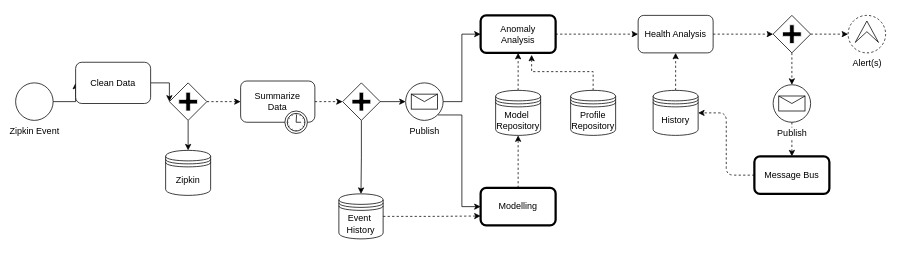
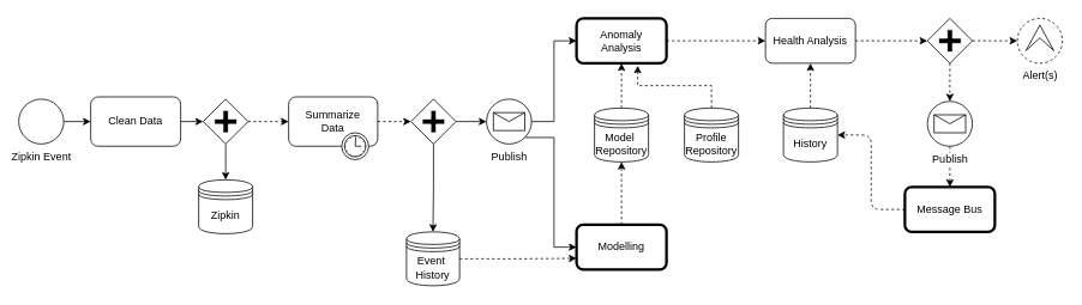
  <mxCell id="0" />
  <mxCell id="1" parent="0" />
  <mxCell id="2" style="edgeStyle=orthogonalEdgeStyle;rounded=0;orthogonalLoop=1;jettySize=auto;html=1;exitX=1;exitY=0.5;exitDx=0;exitDy=0;entryX=0;entryY=0.5;entryDx=0;entryDy=0;" edge="1" parent="1" source="3" target="8"><mxGeometry relative="1" as="geometry" /></mxCell>
  <mxCell id="3" value="Zipkin Event" style="shape=mxgraph.bpmn.shape;html=1;verticalLabelPosition=bottom;labelBackgroundColor=#ffffff;verticalAlign=top;align=center;perimeter=ellipsePerimeter;outlineConnect=0;outline=standard;symbol=general;" vertex="1" parent="1"><mxGeometry x="20" y="110" width="50" height="50" as="geometry" /></mxCell>
  <mxCell id="4" style="edgeStyle=orthogonalEdgeStyle;rounded=0;orthogonalLoop=1;jettySize=auto;html=1;exitX=0.5;exitY=1;exitDx=0;exitDy=0;entryX=0.5;entryY=0;entryDx=0;entryDy=0;" edge="1" parent="1" source="6" target="9"><mxGeometry relative="1" as="geometry" /></mxCell>
  <mxCell id="5" style="edgeStyle=orthogonalEdgeStyle;rounded=0;orthogonalLoop=1;jettySize=auto;html=1;exitX=1;exitY=0.5;exitDx=0;exitDy=0;dashed=1;entryX=0;entryY=0.5;entryDx=0;entryDy=0;" edge="1" parent="1" source="6" target="30"><mxGeometry relative="1" as="geometry"><mxPoint x="310" y="135.5" as="targetPoint" /></mxGeometry></mxCell>
  <mxCell id="6" value="" style="shape=mxgraph.bpmn.shape;html=1;verticalLabelPosition=bottom;labelBackgroundColor=#ffffff;verticalAlign=top;align=center;perimeter=rhombusPerimeter;background=gateway;outlineConnect=0;outline=none;symbol=parallelGw;" vertex="1" parent="1"><mxGeometry x="225" y="110" width="50" height="50" as="geometry" /></mxCell>
  <mxCell id="7" style="edgeStyle=orthogonalEdgeStyle;rounded=0;orthogonalLoop=1;jettySize=auto;html=1;exitX=1;exitY=0.5;exitDx=0;exitDy=0;entryX=0;entryY=0.5;entryDx=0;entryDy=0;" edge="1" parent="1" source="8" target="6"><mxGeometry relative="1" as="geometry" /></mxCell>
- <mxCell id="8" value="Clean Data" style="shape=ext;rounded=1;html=1;whiteSpace=wrap;" vertex="1" parent="1"><mxGeometry x="100" y="82.5" width="100" height="55" as="geometry" /></mxCell>
+ <mxCell id="8" value="Clean Data" style="shape=ext;rounded=1;html=1;whiteSpace=wrap;" vertex="1" parent="1"><mxGeometry x="100" y="107.5" width="100" height="55" as="geometry" /></mxCell>
  <mxCell id="9" value="Zipkin" style="shape=datastore;whiteSpace=wrap;html=1;" vertex="1" parent="1"><mxGeometry x="220" y="200" width="60" height="60" as="geometry" /></mxCell>
  <mxCell id="10" style="edgeStyle=orthogonalEdgeStyle;rounded=0;orthogonalLoop=1;jettySize=auto;html=1;entryX=0;entryY=0.75;entryDx=0;entryDy=0;dashed=1;" edge="1" parent="1" source="11" target="21"><mxGeometry relative="1" as="geometry" /></mxCell>
  <mxCell id="11" value="Event&amp;nbsp;&lt;br&gt;History" style="shape=datastore;whiteSpace=wrap;html=1;" vertex="1" parent="1"><mxGeometry x="451" y="258" width="59" height="60" as="geometry" /></mxCell>
  <mxCell id="12" style="edgeStyle=orthogonalEdgeStyle;rounded=0;orthogonalLoop=1;jettySize=auto;html=1;exitX=1;exitY=0.5;exitDx=0;exitDy=0;entryX=0;entryY=0.5;entryDx=0;entryDy=0;" edge="1" parent="1" source="14" target="19"><mxGeometry relative="1" as="geometry" /></mxCell>
  <mxCell id="13" style="edgeStyle=orthogonalEdgeStyle;rounded=0;orthogonalLoop=1;jettySize=auto;html=1;exitX=0.855;exitY=0.855;exitDx=0;exitDy=0;exitPerimeter=0;entryX=0;entryY=0.5;entryDx=0;entryDy=0;" edge="1" parent="1" source="14" target="21"><mxGeometry relative="1" as="geometry" /></mxCell>
  <mxCell id="14" value="Publish" style="shape=mxgraph.bpmn.shape;html=1;verticalLabelPosition=bottom;labelBackgroundColor=#ffffff;verticalAlign=top;align=center;perimeter=ellipsePerimeter;outlineConnect=0;outline=standard;symbol=message;" vertex="1" parent="1"><mxGeometry x="540" y="110" width="50" height="50" as="geometry" /></mxCell>
  <mxCell id="15" style="edgeStyle=orthogonalEdgeStyle;rounded=0;orthogonalLoop=1;jettySize=auto;html=1;exitX=0.5;exitY=1;exitDx=0;exitDy=0;entryX=0.5;entryY=0;entryDx=0;entryDy=0;" edge="1" parent="1" source="17" target="11"><mxGeometry relative="1" as="geometry" /></mxCell>
  <mxCell id="16" style="edgeStyle=orthogonalEdgeStyle;rounded=0;orthogonalLoop=1;jettySize=auto;html=1;exitX=1;exitY=0.5;exitDx=0;exitDy=0;entryX=0;entryY=0.5;entryDx=0;entryDy=0;" edge="1" parent="1" source="17" target="14"><mxGeometry relative="1" as="geometry" /></mxCell>
  <mxCell id="17" value="" style="shape=mxgraph.bpmn.shape;html=1;verticalLabelPosition=bottom;labelBackgroundColor=#ffffff;verticalAlign=top;align=center;perimeter=rhombusPerimeter;background=gateway;outlineConnect=0;outline=none;symbol=parallelGw;" vertex="1" parent="1"><mxGeometry x="456" y="110" width="50" height="50" as="geometry" /></mxCell>
  <mxCell id="18" style="edgeStyle=orthogonalEdgeStyle;rounded=0;orthogonalLoop=1;jettySize=auto;html=1;exitX=1;exitY=0.5;exitDx=0;exitDy=0;entryX=0;entryY=0.5;entryDx=0;entryDy=0;dashed=1;" edge="1" parent="1" source="19" target="25"><mxGeometry relative="1" as="geometry" /></mxCell>
  <mxCell id="19" value="Anomaly &lt;br&gt;Analysis" style="shape=ext;rounded=1;html=1;whiteSpace=wrap;strokeWidth=3;" vertex="1" parent="1"><mxGeometry x="640" y="20" width="100" height="50" as="geometry" /></mxCell>
  <mxCell id="20" style="edgeStyle=orthogonalEdgeStyle;rounded=0;orthogonalLoop=1;jettySize=auto;html=1;exitX=0.5;exitY=0;exitDx=0;exitDy=0;entryX=0.5;entryY=1;entryDx=0;entryDy=0;dashed=1;" edge="1" parent="1" source="21" target="23"><mxGeometry relative="1" as="geometry" /></mxCell>
  <mxCell id="21" value="Modelling" style="shape=ext;rounded=1;html=1;whiteSpace=wrap;strokeWidth=3;" vertex="1" parent="1"><mxGeometry x="640" y="250" width="100" height="50" as="geometry" /></mxCell>
  <mxCell id="22" style="edgeStyle=orthogonalEdgeStyle;rounded=0;orthogonalLoop=1;jettySize=auto;html=1;entryX=0.5;entryY=1;entryDx=0;entryDy=0;dashed=1;" edge="1" parent="1" source="23" target="19"><mxGeometry relative="1" as="geometry" /></mxCell>
  <mxCell id="23" value="Model&amp;nbsp;&lt;br&gt;Repository" style="shape=datastore;whiteSpace=wrap;html=1;" vertex="1" parent="1"><mxGeometry x="660" y="120" width="60" height="60" as="geometry" /></mxCell>
  <mxCell id="24" style="edgeStyle=orthogonalEdgeStyle;rounded=0;orthogonalLoop=1;jettySize=auto;html=1;exitX=1;exitY=0.5;exitDx=0;exitDy=0;entryX=0;entryY=0.5;entryDx=0;entryDy=0;dashed=1;" edge="1" parent="1" source="25" target="28"><mxGeometry relative="1" as="geometry" /></mxCell>
  <mxCell id="25" value="Health Analysis" style="shape=ext;rounded=1;html=1;whiteSpace=wrap;" vertex="1" parent="1"><mxGeometry x="850" y="20" width="100" height="50" as="geometry" /></mxCell>
  <mxCell id="26" value="" style="edgeStyle=orthogonalEdgeStyle;rounded=0;orthogonalLoop=1;jettySize=auto;html=1;dashed=1;" edge="1" parent="1" source="28" target="36"><mxGeometry relative="1" as="geometry" /></mxCell>
  <mxCell id="27" style="edgeStyle=orthogonalEdgeStyle;rounded=0;orthogonalLoop=1;jettySize=auto;html=1;exitX=0.5;exitY=1;exitDx=0;exitDy=0;entryX=0.5;entryY=0;entryDx=0;entryDy=0;dashed=1;" edge="1" parent="1" source="28" target="38"><mxGeometry relative="1" as="geometry" /></mxCell>
  <mxCell id="28" value="" style="shape=mxgraph.bpmn.shape;html=1;verticalLabelPosition=bottom;labelBackgroundColor=#ffffff;verticalAlign=top;align=center;perimeter=rhombusPerimeter;background=gateway;outlineConnect=0;outline=none;symbol=parallelGw;" vertex="1" parent="1"><mxGeometry x="1030" y="20" width="50" height="50" as="geometry" /></mxCell>
  <mxCell id="29" style="edgeStyle=orthogonalEdgeStyle;rounded=0;orthogonalLoop=1;jettySize=auto;html=1;exitX=1;exitY=0.5;exitDx=0;exitDy=0;entryX=0;entryY=0.5;entryDx=0;entryDy=0;dashed=1;" edge="1" parent="1" source="30" target="17"><mxGeometry relative="1" as="geometry" /></mxCell>
  <mxCell id="30" value="Summarize&lt;br&gt;Data" style="html=1;whiteSpace=wrap;rounded=1;dropTarget=0;" vertex="1" parent="1"><mxGeometry x="320" y="107.5" width="99" height="55" as="geometry" /></mxCell>
  <mxCell id="31" value="" style="shape=mxgraph.bpmn.timer_start;perimeter=ellipsePerimeter;html=1;verticalLabelPosition=bottom;labelBackgroundColor=#ffffff;verticalAlign=top;outlineConnect=0;" vertex="1" parent="30"><mxGeometry x="1" y="1" width="30" height="30" relative="1" as="geometry"><mxPoint x="-40" y="-15" as="offset" /></mxGeometry></mxCell>
  <mxCell id="32" style="edgeStyle=orthogonalEdgeStyle;rounded=0;orthogonalLoop=1;jettySize=auto;html=1;exitX=0.5;exitY=0;exitDx=0;exitDy=0;entryX=0.68;entryY=1.053;entryDx=0;entryDy=0;entryPerimeter=0;dashed=1;" edge="1" parent="1" source="33" target="19"><mxGeometry relative="1" as="geometry" /></mxCell>
  <mxCell id="33" value="Profile&lt;br&gt;Repository" style="shape=datastore;whiteSpace=wrap;html=1;" vertex="1" parent="1"><mxGeometry x="760" y="120" width="60" height="60" as="geometry" /></mxCell>
  <mxCell id="34" style="edgeStyle=orthogonalEdgeStyle;rounded=0;orthogonalLoop=1;jettySize=auto;html=1;entryX=0.5;entryY=1;entryDx=0;entryDy=0;dashed=1;" edge="1" parent="1" source="35" target="25"><mxGeometry relative="1" as="geometry" /></mxCell>
  <mxCell id="35" value="History" style="shape=datastore;whiteSpace=wrap;html=1;" vertex="1" parent="1"><mxGeometry x="870" y="120" width="60" height="60" as="geometry" /></mxCell>
  <mxCell id="36" value="Alert(s)" style="shape=mxgraph.bpmn.shape;html=1;verticalLabelPosition=bottom;labelBackgroundColor=#ffffff;verticalAlign=top;align=center;perimeter=ellipsePerimeter;outlineConnect=0;outline=eventNonint;symbol=escalation;" vertex="1" parent="1"><mxGeometry x="1130" y="20" width="50" height="50" as="geometry" /></mxCell>
  <mxCell id="37" style="edgeStyle=orthogonalEdgeStyle;rounded=0;orthogonalLoop=1;jettySize=auto;html=1;entryX=0.5;entryY=0;entryDx=0;entryDy=0;dashed=1;" edge="1" parent="1" source="38" target="40"><mxGeometry relative="1" as="geometry" /></mxCell>
  <mxCell id="38" value="Publish" style="shape=mxgraph.bpmn.shape;html=1;verticalLabelPosition=bottom;labelBackgroundColor=#ffffff;verticalAlign=top;align=center;perimeter=ellipsePerimeter;outlineConnect=0;outline=standard;symbol=message;" vertex="1" parent="1"><mxGeometry x="1030" y="112.5" width="50" height="50" as="geometry" /></mxCell>
  <mxCell id="39" style="edgeStyle=orthogonalEdgeStyle;orthogonalLoop=1;jettySize=auto;html=1;exitX=0;exitY=0.5;exitDx=0;exitDy=0;entryX=1;entryY=0.5;entryDx=0;entryDy=0;dashed=1;rounded=1;" edge="1" parent="1" source="40" target="35"><mxGeometry relative="1" as="geometry" /></mxCell>
  <mxCell id="40" value="Message Bus" style="shape=ext;rounded=1;html=1;whiteSpace=wrap;strokeWidth=3;" vertex="1" parent="1"><mxGeometry x="1005" y="208" width="100" height="50" as="geometry" /></mxCell>
